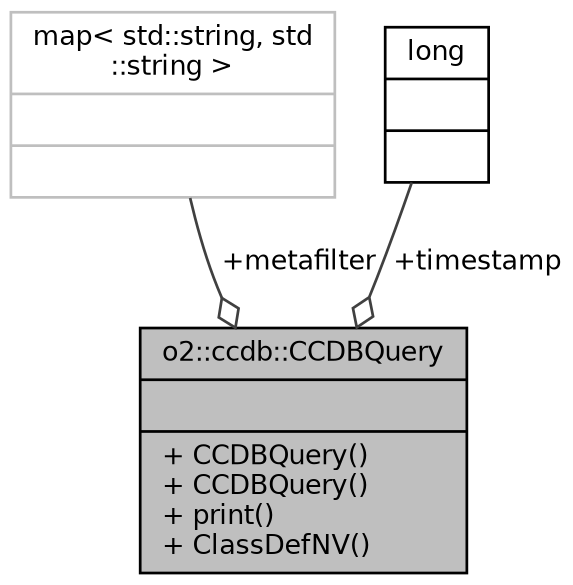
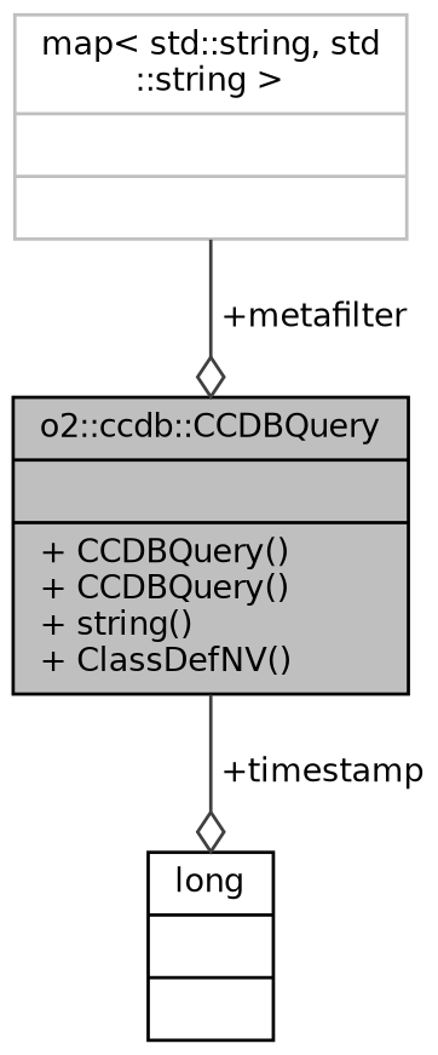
  digraph {
    node [color=black fontname=Helvetica fontsize=10 shape=record]
    edge [arrowhead=odiamond color=grey25 fontname=Helvetica fontsize=10 labelfontname=Helvetica labelfontsize=10 style=solid]
-   n1 [fillcolor=grey75 fontcolor=black height=0.2 label="{o2::ccdb::CCDBQuery\n||+ CCDBQuery()\l+ CCDBQuery()\l+ print()\l+ ClassDefNV()\l}" style=filled width=0.4]
+   n1 [fillcolor=grey75 fontcolor=black height=0.2 label="{o2::ccdb::CCDBQuery\n||+ CCDBQuery()\l+ CCDBQuery()\l+ string()\l+ ClassDefNV()\l}" style=filled width=0.4]
    n2 [color=grey75 height=0.2 label="{map\< std::string, std\l::string \>\n||}" width=0.4]
    n3 [height=0.2 label="{long\n||}" width=0.4]
    n2 -> n1 [label=" +metafilter"]
-   n3 -> n1 [label=" +timestamp"]
+   n1 -> n3 [label=" +timestamp"]
  }
